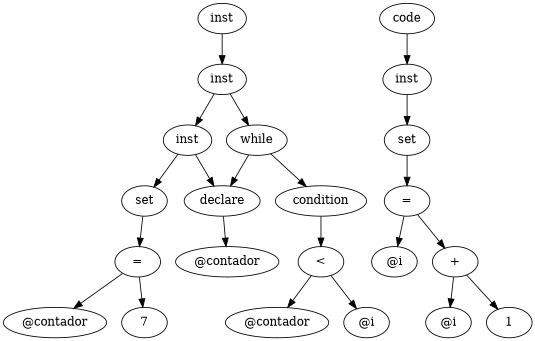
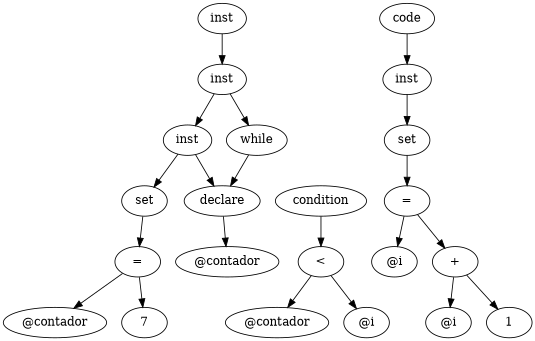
  digraph {
    node [color=black shape=oval]
    n1 [label=inst]
    n2 [label=inst]
    n3 [label=inst]
    n4 [label=while]
    n5 [label=declare]
    n6 [label=set]
    n7 [label=condition]
    n8 [label="@contador"]
    n9 [label="="]
    n10 [label="@contador"]
    n11 [label=7]
    n12 [label="<"]
    n13 [label=code]
    n14 [label=inst]
    n15 [label="@contador"]
    n16 [label="@i"]
    n17 [label=set]
    n18 [label="="]
    n19 [label="@i"]
    n20 [label="+"]
    n21 [label="@i"]
    n22 [label=1]
    n1 -> n2
    n2 -> n3
    n2 -> n4
    n3 -> n5
    n3 -> n6
    n4 -> n5
-   n4 -> n7
    n5 -> n8
    n6 -> n9
    n7 -> n12
    n9 -> n10
    n9 -> n11
    n12 -> n15
    n12 -> n16
    n13 -> n14
    n14 -> n17
    n17 -> n18
    n18 -> n19
    n18 -> n20
    n20 -> n21
    n20 -> n22
  }
